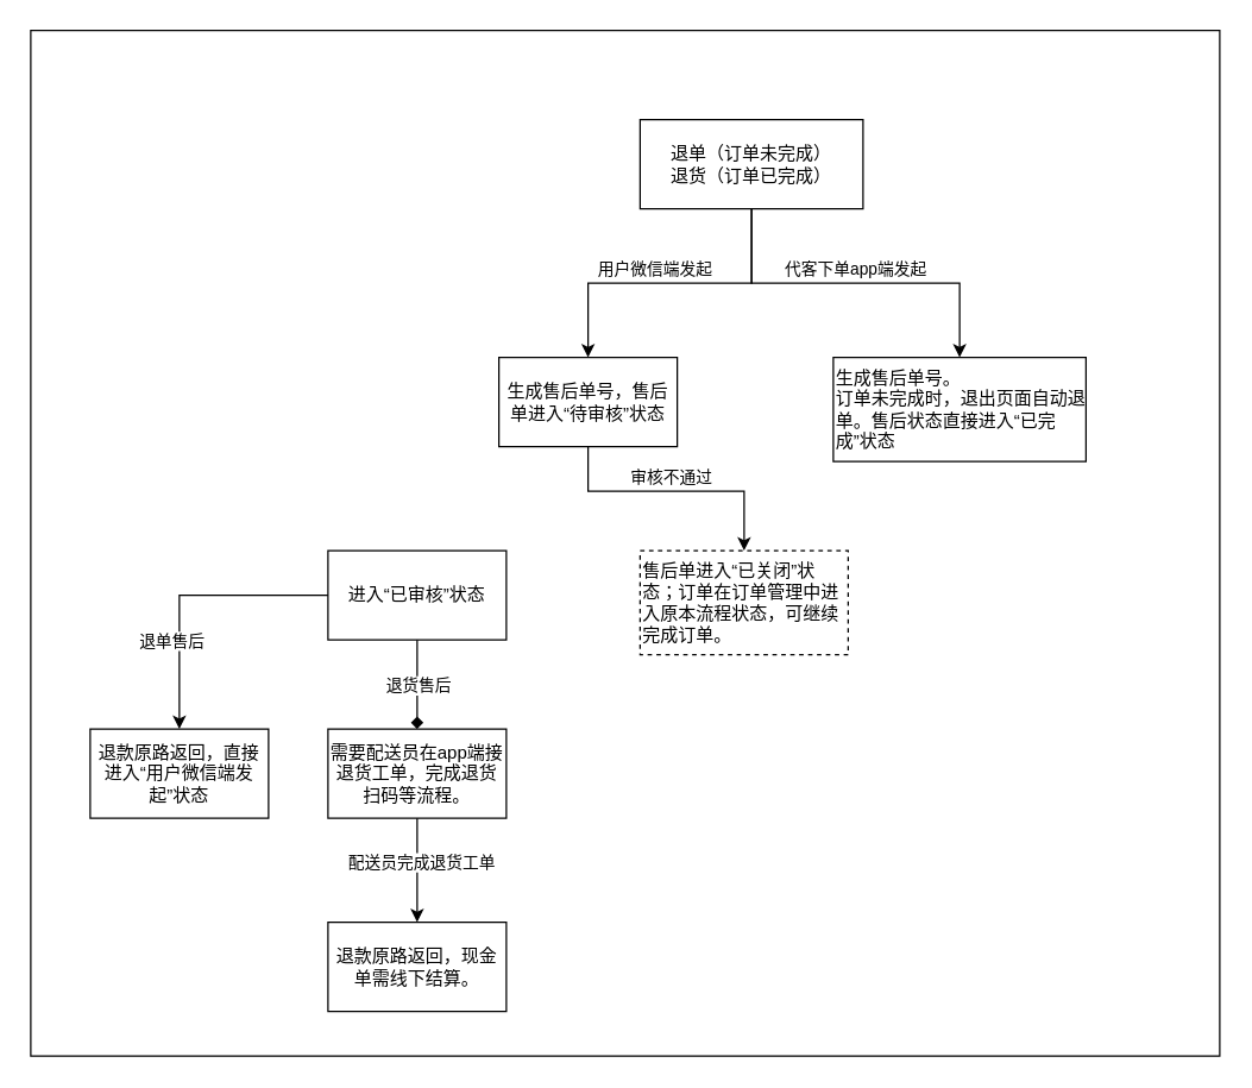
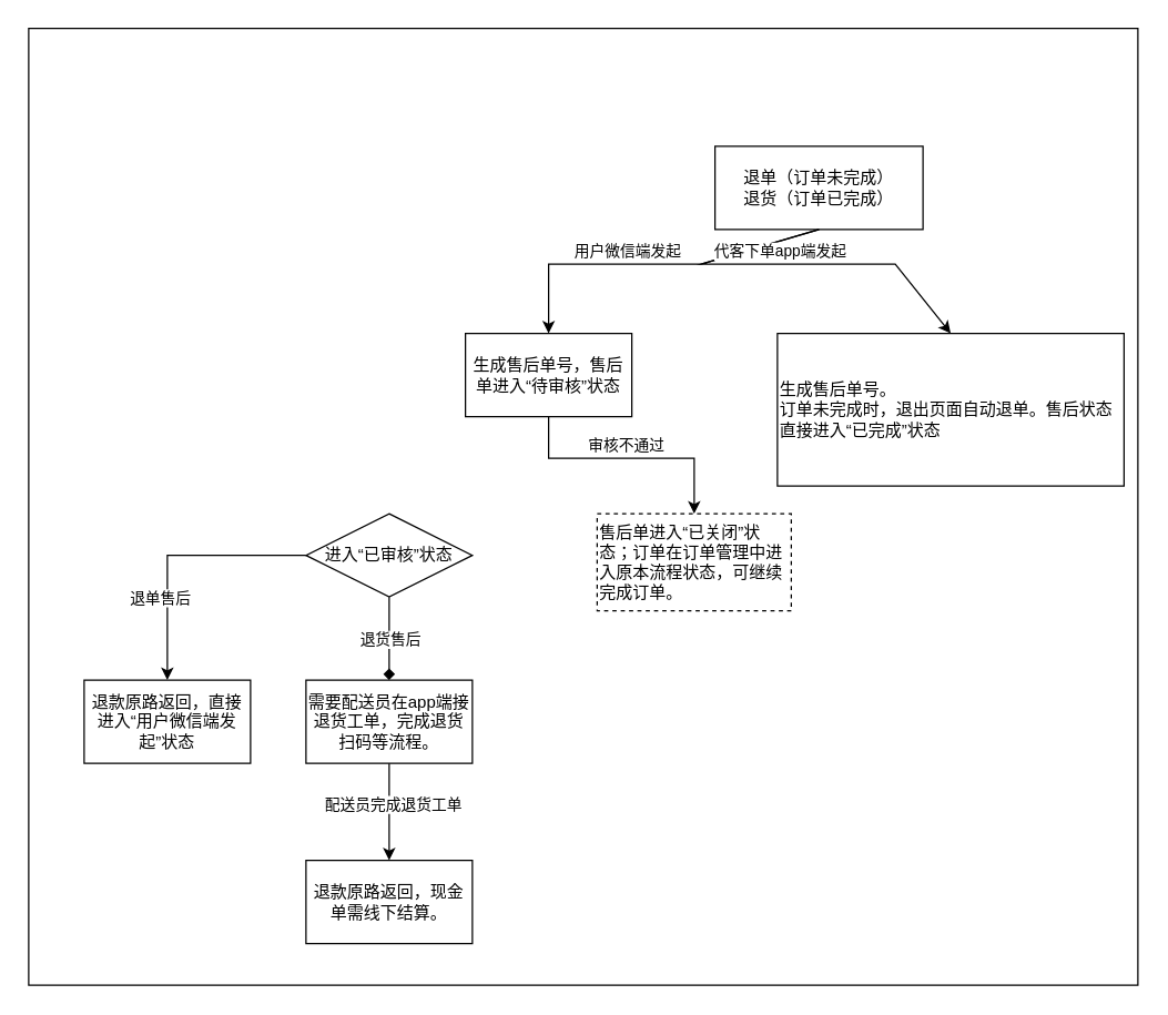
  <mxCell id="0" />
  <mxCell id="1" parent="0" />
  <mxCell id="2" value="" style="rounded=0;whiteSpace=wrap;html=1;" vertex="1" parent="1"><mxGeometry x="20" y="20" width="800" height="690" as="geometry" /></mxCell>
- <mxCell id="3" value="退单（订单未完成）&lt;div&gt;退货（订单已完成）&lt;/div&gt;" style="rounded=0;whiteSpace=wrap;html=1;" vertex="1" parent="1"><mxGeometry x="430" y="80" width="150" height="60" as="geometry" /></mxCell>
+ <mxCell id="3" value="退单（订单未完成）&lt;div&gt;退货（订单已完成）&lt;/div&gt;" style="rounded=0;whiteSpace=wrap;html=1;" vertex="1" parent="1"><mxGeometry x="515" y="105" width="150" height="60" as="geometry" /></mxCell>
  <mxCell id="4" value="生成售后单号，售后单进入“待审核”状态" style="rounded=0;whiteSpace=wrap;html=1;" vertex="1" parent="1"><mxGeometry x="335" y="240" width="120" height="60" as="geometry" /></mxCell>
- <mxCell id="5" value="进入“已审核”状态" style="rounded=0;whiteSpace=wrap;html=1;" vertex="1" parent="1"><mxGeometry x="220" y="370" width="120" height="60" as="geometry" /></mxCell>
+ <mxCell id="5" value="进入“已审核”状态" style="rhombus;whiteSpace=wrap;html=1;" vertex="1" parent="1"><mxGeometry x="220" y="370" width="120" height="60" as="geometry" /></mxCell>
  <mxCell id="6" value="售后单进入“已关闭”状态；订单在订单管理中进入原本流程状态，可继续完成订单。" style="rounded=0;whiteSpace=wrap;html=1;align=left;dashed=1;" vertex="1" parent="1"><mxGeometry x="430" y="370" width="140" height="70" as="geometry" /></mxCell>
  <mxCell id="7" value="" style="endArrow=classic;html=1;rounded=0;exitX=0.5;exitY=1;exitDx=0;exitDy=0;entryX=0.5;entryY=0;entryDx=0;entryDy=0;" edge="1" parent="1" source="4" target="6"><mxGeometry width="50" height="50" relative="1" as="geometry"><mxPoint x="430" y="360" as="sourcePoint" /><mxPoint x="480" y="310" as="targetPoint" /><Array as="points"><mxPoint x="395" y="330" /><mxPoint x="500" y="330" /></Array></mxGeometry></mxCell>
  <mxCell id="8" value="审核不通过" style="edgeLabel;html=1;align=center;verticalAlign=middle;resizable=0;points=[];" vertex="1" connectable="0" parent="7"><mxGeometry x="-0.2" y="3" relative="1" as="geometry"><mxPoint x="15" y="-7" as="offset" /></mxGeometry></mxCell>
  <mxCell id="9" value="退款原路返回，直接进入“用户微信端发起”状态" style="rounded=0;whiteSpace=wrap;html=1;" vertex="1" parent="1"><mxGeometry x="60" y="490" width="120" height="60" as="geometry" /></mxCell>
  <mxCell id="10" value="" style="endArrow=classic;html=1;rounded=0;exitX=0;exitY=0.5;exitDx=0;exitDy=0;entryX=0.5;entryY=0;entryDx=0;entryDy=0;" edge="1" parent="1" source="5" target="9"><mxGeometry width="50" height="50" relative="1" as="geometry"><mxPoint x="130" y="500" as="sourcePoint" /><mxPoint x="180" y="450" as="targetPoint" /><Array as="points"><mxPoint x="120" y="400" /></Array></mxGeometry></mxCell>
  <mxCell id="11" value="退单售后" style="edgeLabel;html=1;align=center;verticalAlign=middle;resizable=0;points=[];" vertex="1" connectable="0" parent="10"><mxGeometry x="-0.343" y="-1" relative="1" as="geometry"><mxPoint x="-44" y="31" as="offset" /></mxGeometry></mxCell>
  <mxCell id="12" value="需要配送员在app端接退货工单，完成退货扫码等流程。" style="rounded=0;whiteSpace=wrap;html=1;" vertex="1" parent="1"><mxGeometry x="220" y="490" width="120" height="60" as="geometry" /></mxCell>
  <mxCell id="13" value="" style="endArrow=diamond;html=1;rounded=0;exitX=0.5;exitY=1;exitDx=0;exitDy=0;entryX=0.5;entryY=0;entryDx=0;entryDy=0;" edge="1" parent="1" source="5" target="12"><mxGeometry width="50" height="50" relative="1" as="geometry"><mxPoint x="330" y="470" as="sourcePoint" /><mxPoint x="380" y="420" as="targetPoint" /></mxGeometry></mxCell>
  <mxCell id="14" value="退货售后" style="edgeLabel;html=1;align=center;verticalAlign=middle;resizable=0;points=[];" vertex="1" connectable="0" parent="13"><mxGeometry x="-0.333" y="2" relative="1" as="geometry"><mxPoint x="-2" y="10" as="offset" /></mxGeometry></mxCell>
  <mxCell id="15" value="退款原路返回，现金单需线下结算。" style="rounded=0;whiteSpace=wrap;html=1;" vertex="1" parent="1"><mxGeometry x="220" y="620" width="120" height="60" as="geometry" /></mxCell>
  <mxCell id="16" value="" style="endArrow=classic;html=1;rounded=0;exitX=0.5;exitY=1;exitDx=0;exitDy=0;entryX=0.5;entryY=0;entryDx=0;entryDy=0;" edge="1" parent="1" source="12" target="15"><mxGeometry width="50" height="50" relative="1" as="geometry"><mxPoint x="350" y="590" as="sourcePoint" /><mxPoint x="400" y="540" as="targetPoint" /></mxGeometry></mxCell>
  <mxCell id="17" value="配送员完成退货工单" style="edgeLabel;html=1;align=center;verticalAlign=middle;resizable=0;points=[];" vertex="1" connectable="0" parent="16"><mxGeometry x="-0.171" y="2" relative="1" as="geometry"><mxPoint as="offset" /></mxGeometry></mxCell>
- <mxCell id="18" value="生成售后单号。&lt;div&gt;订单未完成时，退出页面自动退单。&lt;span style=&quot;background-color: initial;&quot;&gt;售后状态直接进入“已完成”状态&lt;/span&gt;&lt;/div&gt;" style="rounded=0;whiteSpace=wrap;html=1;align=left;" vertex="1" parent="1"><mxGeometry x="560" y="240" width="170" height="70" as="geometry" /></mxCell>
+ <mxCell id="18" value="生成售后单号。&lt;div&gt;订单未完成时，退出页面自动退单。&lt;span style=&quot;background-color: initial;&quot;&gt;售后状态直接进入“已完成”状态&lt;/span&gt;&lt;/div&gt;" style="rounded=0;whiteSpace=wrap;html=1;align=left;" vertex="1" parent="1"><mxGeometry x="560" y="240" width="250" height="110" as="geometry" /></mxCell>
  <mxCell id="19" value="" style="endArrow=classic;html=1;rounded=0;exitX=0.5;exitY=1;exitDx=0;exitDy=0;entryX=0.5;entryY=0;entryDx=0;entryDy=0;" edge="1" parent="1" source="3" target="4"><mxGeometry width="50" height="50" relative="1" as="geometry"><mxPoint x="500" y="220" as="sourcePoint" /><mxPoint x="550" y="170" as="targetPoint" /><Array as="points"><mxPoint x="505" y="190" /><mxPoint x="395" y="190" /></Array></mxGeometry></mxCell>
  <mxCell id="20" value="用户微信端发起" style="edgeLabel;html=1;align=center;verticalAlign=middle;resizable=0;points=[];" vertex="1" connectable="0" parent="19"><mxGeometry x="0.36" relative="1" as="geometry"><mxPoint x="27" y="-10" as="offset" /></mxGeometry></mxCell>
  <mxCell id="21" value="" style="endArrow=classic;html=1;rounded=0;entryX=0.5;entryY=0;entryDx=0;entryDy=0;exitX=0.5;exitY=1;exitDx=0;exitDy=0;" edge="1" parent="1" source="3" target="18"><mxGeometry width="50" height="50" relative="1" as="geometry"><mxPoint x="510" y="160" as="sourcePoint" /><mxPoint x="570" y="180" as="targetPoint" /><Array as="points"><mxPoint x="505" y="190" /><mxPoint x="645" y="190" /></Array></mxGeometry></mxCell>
  <mxCell id="22" value="代客下单app端发起" style="edgeLabel;html=1;align=center;verticalAlign=middle;resizable=0;points=[];" vertex="1" connectable="0" parent="21"><mxGeometry x="-0.01" y="3" relative="1" as="geometry"><mxPoint y="-7" as="offset" /></mxGeometry></mxCell>
